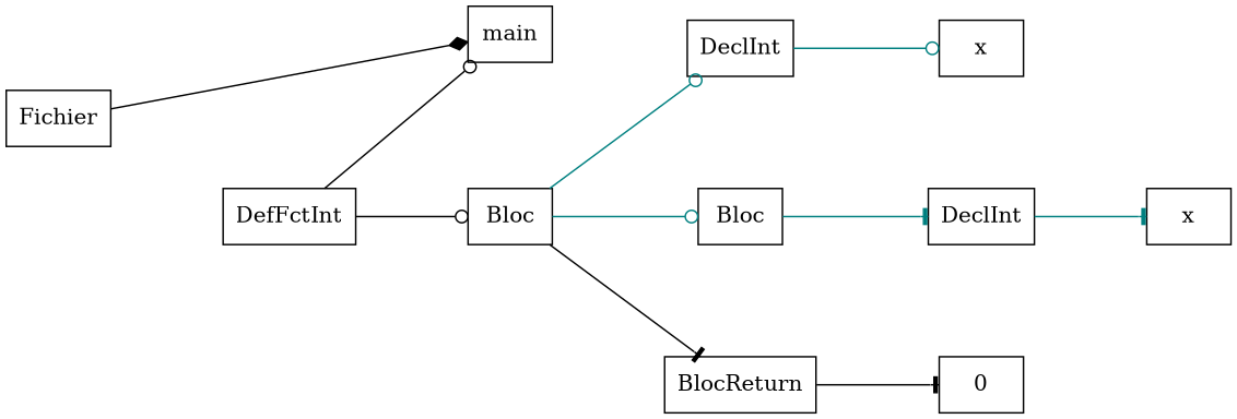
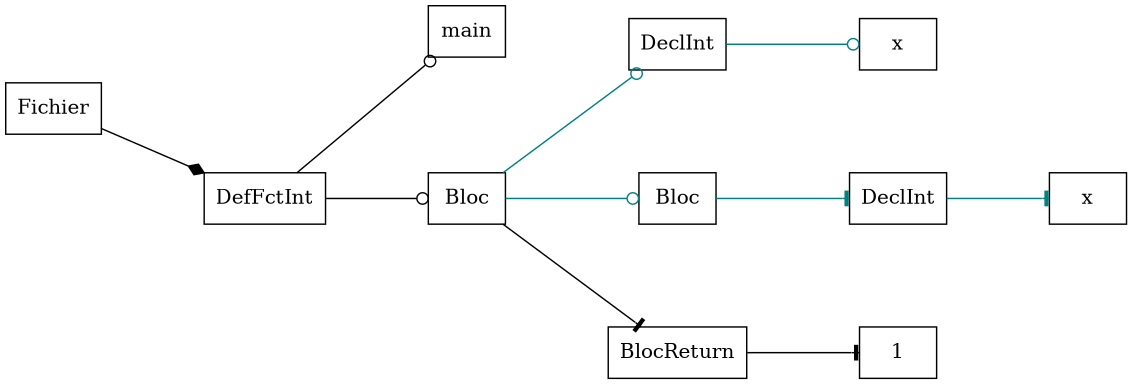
  digraph {
    nodesep=1
    rankdir=LR
    ranksep=1
    node [shape=box]
    edge [arrowhead=odot color=black]
    n1 [label=Fichier]
    n2 [label=DefFctInt]
    n3 [label=main]
    n4 [label=Bloc]
    n5 [label=DeclInt]
    n6 [label=Bloc]
    n7 [label=BlocReturn]
    n8 [label=x]
    n9 [label=DeclInt]
-   n10 [label=0]
+   n10 [label=1]
    n11 [label=x]
-   n1 -> n3 [arrowhead=diamond]
+   n1 -> n2 [arrowhead=diamond]
    n2 -> n3
    n2 -> n4
    n4 -> n5 [color=teal]
    n4 -> n6 [color=teal]
    n4 -> n7 [arrowhead=tee]
    n5 -> n8 [color=teal]
    n6 -> n9 [arrowhead=tee color=teal]
    n7 -> n10 [arrowhead=tee]
    n9 -> n11 [arrowhead=tee color=teal]
  }
